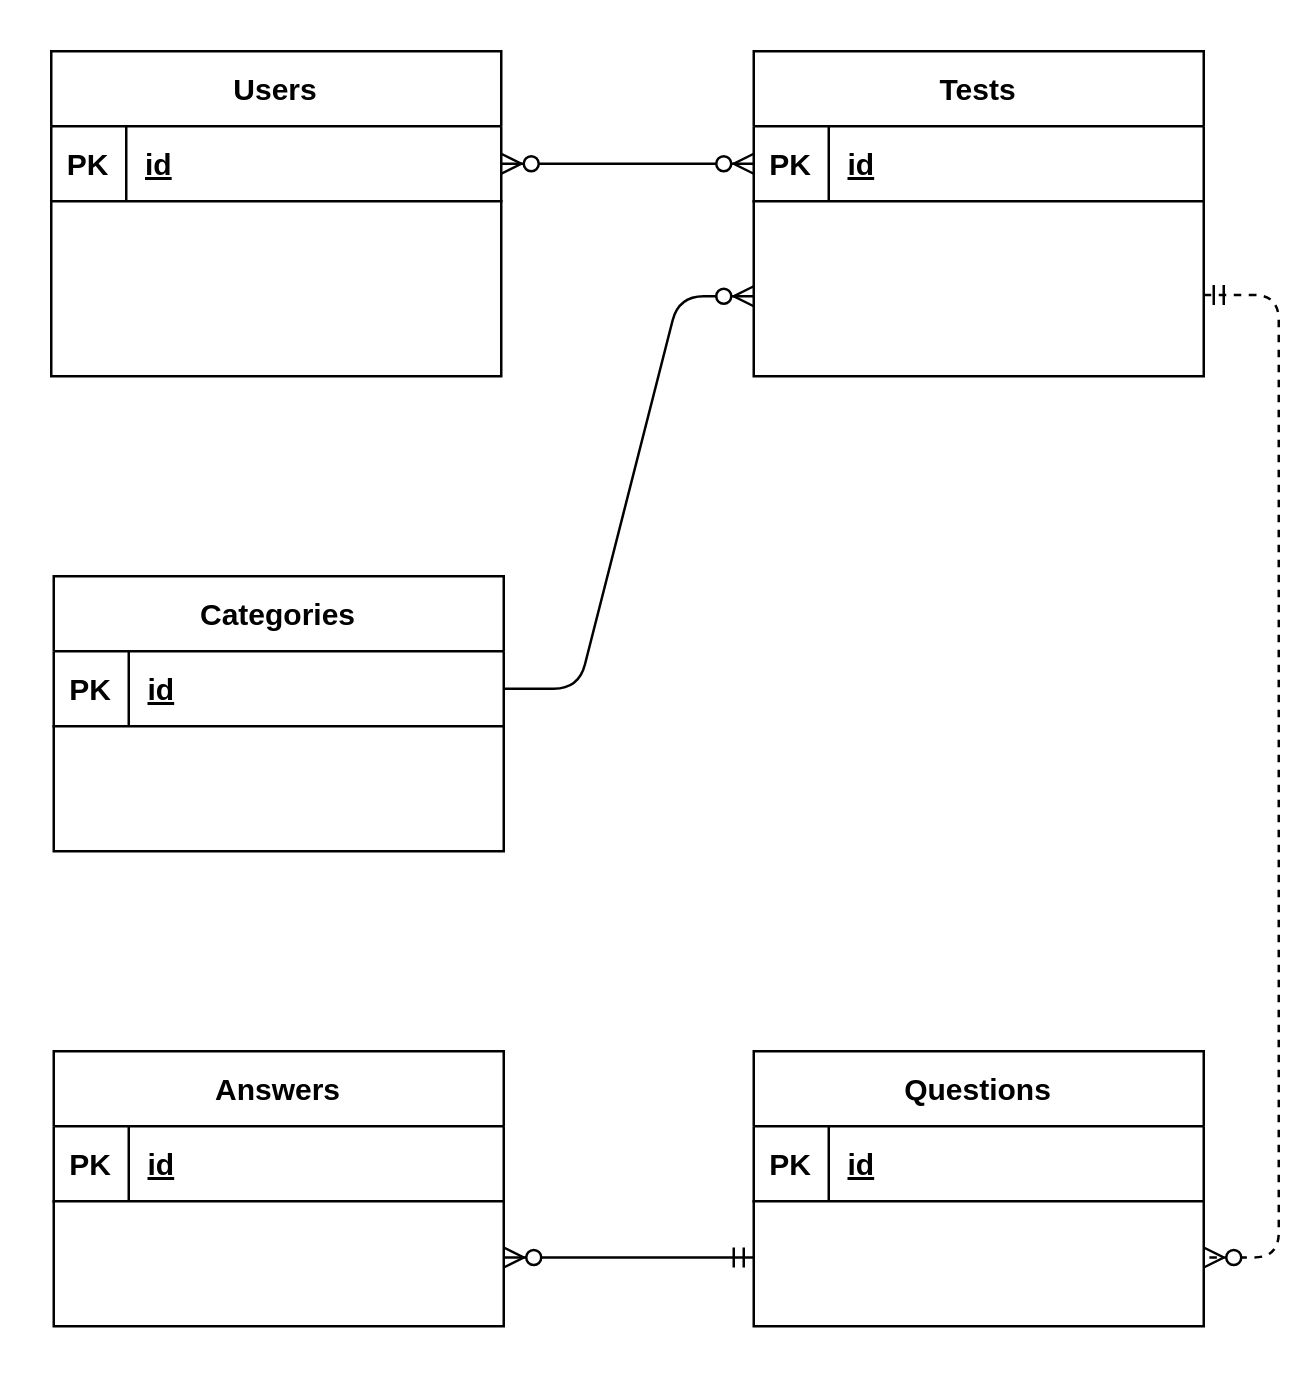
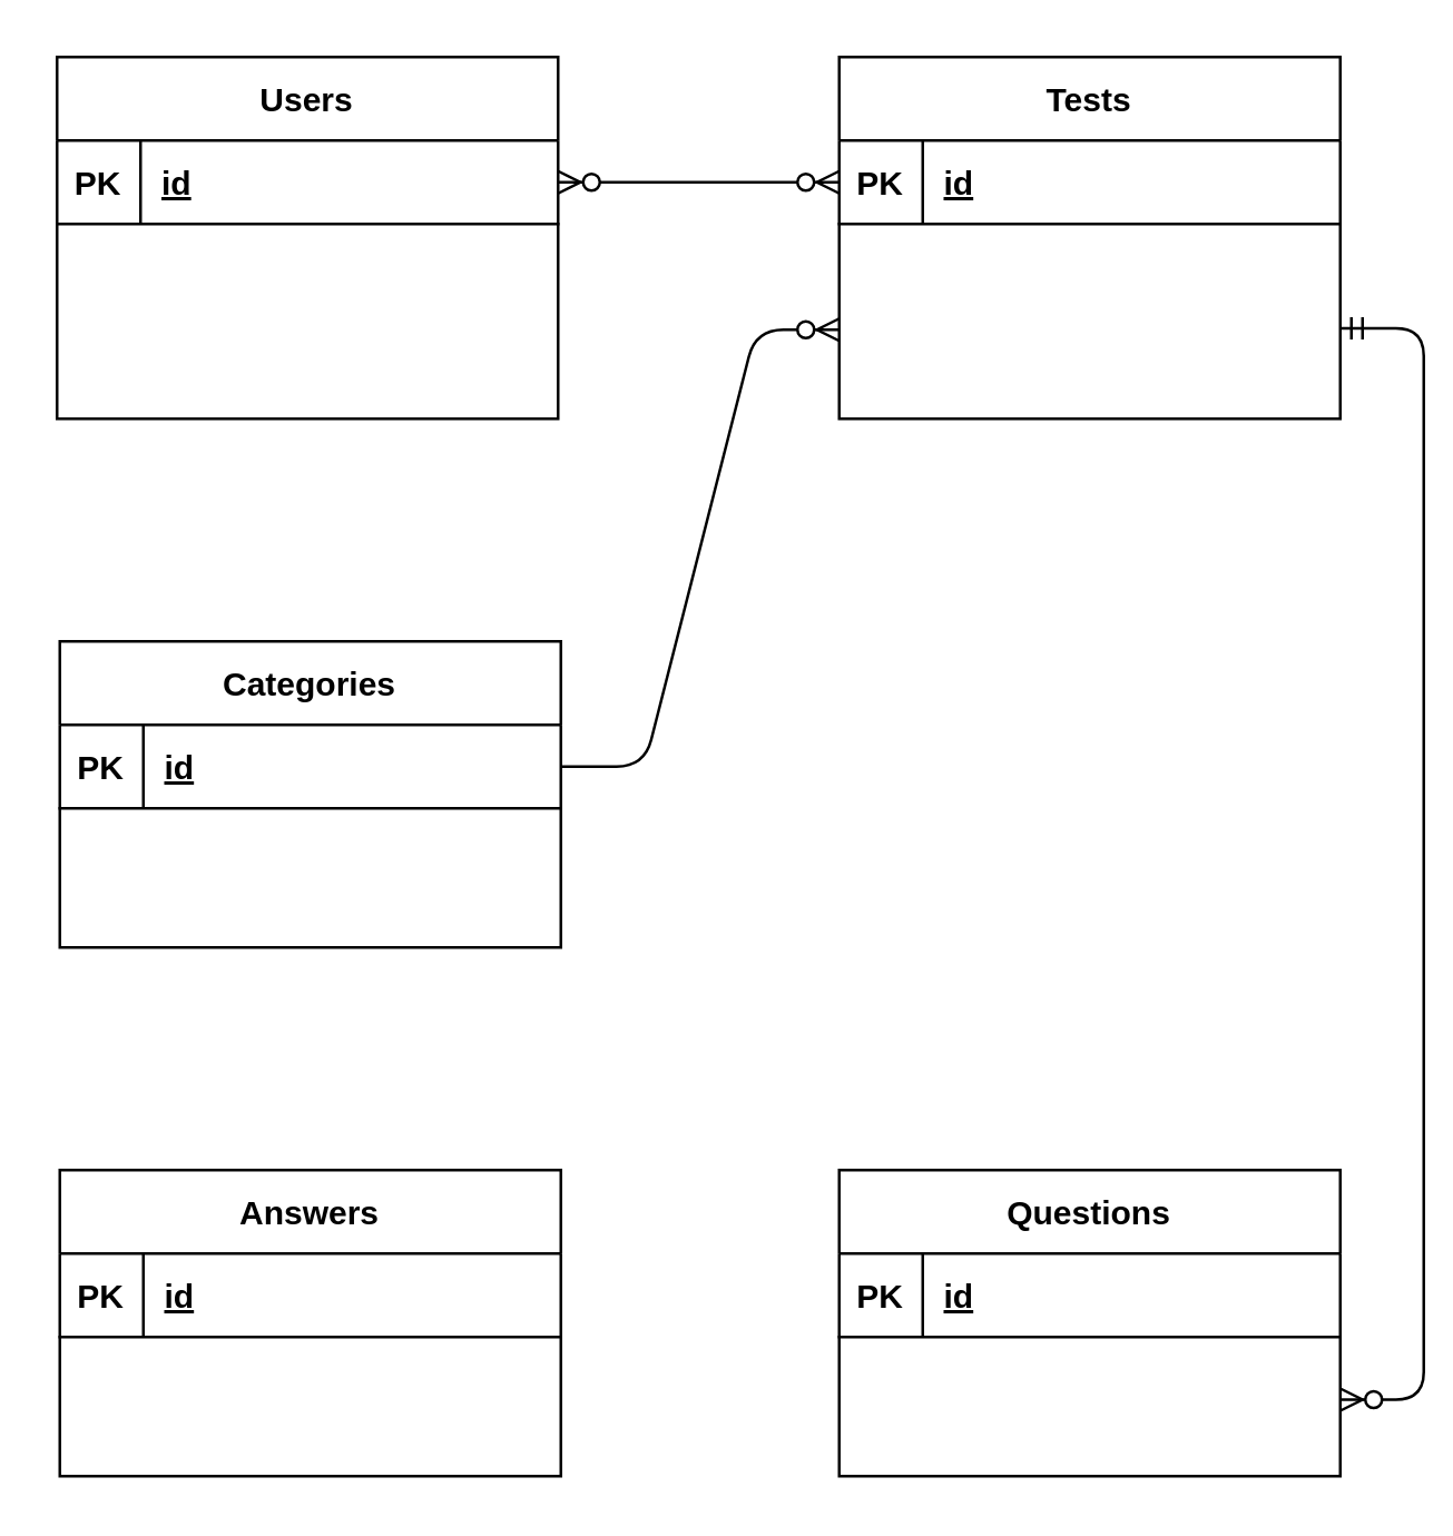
  <mxCell id="0" />
  <mxCell id="1" parent="0" />
  <mxCell id="2" value="Categories" style="shape=table;startSize=30;container=1;collapsible=1;childLayout=tableLayout;fixedRows=1;rowLines=0;fontStyle=1;align=center;resizeLast=1;" vertex="1" parent="1"><mxGeometry x="21" y="230" width="180" height="110" as="geometry" /></mxCell>
  <mxCell id="3" value="" style="shape=partialRectangle;collapsible=0;dropTarget=0;pointerEvents=0;fillColor=none;top=0;left=0;bottom=1;right=0;points=[[0,0.5],[1,0.5]];portConstraint=eastwest;" vertex="1" parent="2"><mxGeometry y="30" width="180" height="30" as="geometry" /></mxCell>
  <mxCell id="4" value="PK" style="shape=partialRectangle;connectable=0;fillColor=none;top=0;left=0;bottom=0;right=0;fontStyle=1;overflow=hidden;" vertex="1" parent="3"><mxGeometry width="30" height="30" as="geometry" /></mxCell>
  <mxCell id="5" value="id" style="shape=partialRectangle;connectable=0;fillColor=none;top=0;left=0;bottom=0;right=0;align=left;spacingLeft=6;fontStyle=5;overflow=hidden;" vertex="1" parent="3"><mxGeometry x="30" width="150" height="30" as="geometry" /></mxCell>
  <mxCell id="6" value="Tests" style="shape=table;startSize=30;container=1;collapsible=1;childLayout=tableLayout;fixedRows=1;rowLines=0;fontStyle=1;align=center;resizeLast=1;" vertex="1" parent="1"><mxGeometry x="301" y="20" width="180" height="130" as="geometry" /></mxCell>
  <mxCell id="7" value="" style="shape=partialRectangle;collapsible=0;dropTarget=0;pointerEvents=0;fillColor=none;top=0;left=0;bottom=1;right=0;points=[[0,0.5],[1,0.5]];portConstraint=eastwest;" vertex="1" parent="6"><mxGeometry y="30" width="180" height="30" as="geometry" /></mxCell>
  <mxCell id="8" value="PK" style="shape=partialRectangle;connectable=0;fillColor=none;top=0;left=0;bottom=0;right=0;fontStyle=1;overflow=hidden;" vertex="1" parent="7"><mxGeometry width="30" height="30" as="geometry" /></mxCell>
  <mxCell id="9" value="id" style="shape=partialRectangle;connectable=0;fillColor=none;top=0;left=0;bottom=0;right=0;align=left;spacingLeft=6;fontStyle=5;overflow=hidden;" vertex="1" parent="7"><mxGeometry x="30" width="150" height="30" as="geometry" /></mxCell>
  <mxCell id="10" value="Users" style="shape=table;startSize=30;container=1;collapsible=1;childLayout=tableLayout;fixedRows=1;rowLines=0;fontStyle=1;align=center;resizeLast=1;" vertex="1" parent="1"><mxGeometry x="20" y="20" width="180" height="130" as="geometry" /></mxCell>
  <mxCell id="11" value="" style="shape=partialRectangle;collapsible=0;dropTarget=0;pointerEvents=0;fillColor=none;top=0;left=0;bottom=1;right=0;points=[[0,0.5],[1,0.5]];portConstraint=eastwest;" vertex="1" parent="10"><mxGeometry y="30" width="180" height="30" as="geometry" /></mxCell>
  <mxCell id="12" value="PK" style="shape=partialRectangle;connectable=0;fillColor=none;top=0;left=0;bottom=0;right=0;fontStyle=1;overflow=hidden;" vertex="1" parent="11"><mxGeometry width="30" height="30" as="geometry" /></mxCell>
  <mxCell id="13" value="id" style="shape=partialRectangle;connectable=0;fillColor=none;top=0;left=0;bottom=0;right=0;align=left;spacingLeft=6;fontStyle=5;overflow=hidden;" vertex="1" parent="11"><mxGeometry x="30" width="150" height="30" as="geometry" /></mxCell>
  <mxCell id="14" value="Questions" style="shape=table;startSize=30;container=1;collapsible=1;childLayout=tableLayout;fixedRows=1;rowLines=0;fontStyle=1;align=center;resizeLast=1;" vertex="1" parent="1"><mxGeometry x="301" y="420" width="180" height="110" as="geometry" /></mxCell>
  <mxCell id="15" value="" style="shape=partialRectangle;collapsible=0;dropTarget=0;pointerEvents=0;fillColor=none;top=0;left=0;bottom=1;right=0;points=[[0,0.5],[1,0.5]];portConstraint=eastwest;" vertex="1" parent="14"><mxGeometry y="30" width="180" height="30" as="geometry" /></mxCell>
  <mxCell id="16" value="PK" style="shape=partialRectangle;connectable=0;fillColor=none;top=0;left=0;bottom=0;right=0;fontStyle=1;overflow=hidden;" vertex="1" parent="15"><mxGeometry width="30" height="30" as="geometry" /></mxCell>
  <mxCell id="17" value="id" style="shape=partialRectangle;connectable=0;fillColor=none;top=0;left=0;bottom=0;right=0;align=left;spacingLeft=6;fontStyle=5;overflow=hidden;" vertex="1" parent="15"><mxGeometry x="30" width="150" height="30" as="geometry" /></mxCell>
  <mxCell id="18" value="Answers" style="shape=table;startSize=30;container=1;collapsible=1;childLayout=tableLayout;fixedRows=1;rowLines=0;fontStyle=1;align=center;resizeLast=1;" vertex="1" parent="1"><mxGeometry x="21" y="420" width="180" height="110" as="geometry" /></mxCell>
  <mxCell id="19" value="" style="shape=partialRectangle;collapsible=0;dropTarget=0;pointerEvents=0;fillColor=none;top=0;left=0;bottom=1;right=0;points=[[0,0.5],[1,0.5]];portConstraint=eastwest;" vertex="1" parent="18"><mxGeometry y="30" width="180" height="30" as="geometry" /></mxCell>
  <mxCell id="20" value="PK" style="shape=partialRectangle;connectable=0;fillColor=none;top=0;left=0;bottom=0;right=0;fontStyle=1;overflow=hidden;" vertex="1" parent="19"><mxGeometry width="30" height="30" as="geometry" /></mxCell>
  <mxCell id="21" value="id" style="shape=partialRectangle;connectable=0;fillColor=none;top=0;left=0;bottom=0;right=0;align=left;spacingLeft=6;fontStyle=5;overflow=hidden;" vertex="1" parent="19"><mxGeometry x="30" width="150" height="30" as="geometry" /></mxCell>
  <mxCell id="22" value="" style="edgeStyle=entityRelationEdgeStyle;fontSize=12;html=1;endArrow=ERzeroToMany;endFill=1;startArrow=ERzeroToMany;exitX=1;exitY=0.5;exitDx=0;exitDy=0;entryX=0;entryY=0.5;entryDx=0;entryDy=0;" edge="1" parent="1" source="11" target="7"><mxGeometry width="100" height="100" relative="1" as="geometry"><mxPoint x="290" y="330" as="sourcePoint" /><mxPoint x="390" y="230" as="targetPoint" /></mxGeometry></mxCell>
  <mxCell id="23" value="" style="edgeStyle=entityRelationEdgeStyle;fontSize=12;html=1;endArrow=ERzeroToMany;endFill=1;exitX=1;exitY=0.5;exitDx=0;exitDy=0;" edge="1" parent="1" source="3"><mxGeometry width="100" height="100" relative="1" as="geometry"><mxPoint x="240" y="280" as="sourcePoint" /><mxPoint x="301" y="118" as="targetPoint" /></mxGeometry></mxCell>
- <mxCell id="24" value="" style="edgeStyle=entityRelationEdgeStyle;fontSize=12;html=1;endArrow=ERzeroToMany;startArrow=ERmandOne;exitX=0;exitY=0.75;exitDx=0;exitDy=0;entryX=1;entryY=0.75;entryDx=0;entryDy=0;" edge="1" parent="1" source="14" target="18"><mxGeometry width="100" height="100" relative="1" as="geometry"><mxPoint x="290" y="420" as="sourcePoint" /><mxPoint x="390" y="320" as="targetPoint" /></mxGeometry></mxCell>
- <mxCell id="25" value="" style="edgeStyle=entityRelationEdgeStyle;fontSize=12;html=1;endArrow=ERzeroToMany;startArrow=ERmandOne;exitX=1;exitY=0.75;exitDx=0;exitDy=0;entryX=1;entryY=0.75;entryDx=0;entryDy=0;dashed=1;" edge="1" parent="1" source="6" target="14"><mxGeometry width="100" height="100" relative="1" as="geometry"><mxPoint x="420" y="260" as="sourcePoint" /><mxPoint x="330" y="340" as="targetPoint" /></mxGeometry></mxCell>
+ <mxCell id="25" value="" style="edgeStyle=entityRelationEdgeStyle;fontSize=12;html=1;endArrow=ERzeroToMany;startArrow=ERmandOne;exitX=1;exitY=0.75;exitDx=0;exitDy=0;entryX=1;entryY=0.75;entryDx=0;entryDy=0;" edge="1" parent="1" source="6" target="14"><mxGeometry width="100" height="100" relative="1" as="geometry"><mxPoint x="420" y="260" as="sourcePoint" /><mxPoint x="330" y="340" as="targetPoint" /></mxGeometry></mxCell>
